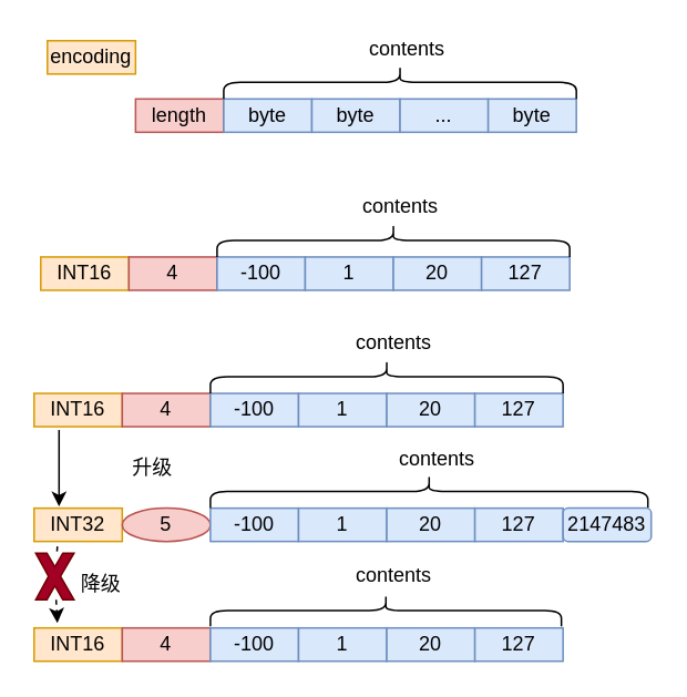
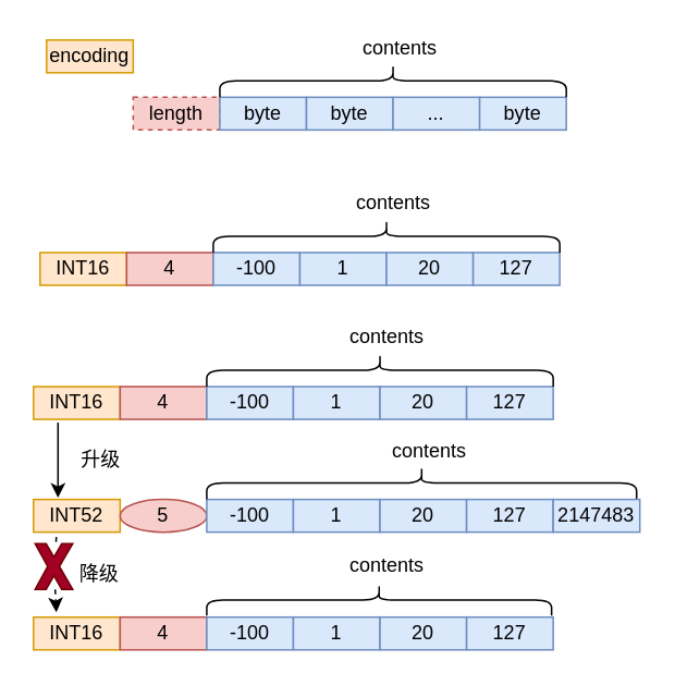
  <mxCell id="0" />
  <mxCell id="1" parent="0" />
  <mxCell id="2" value="encoding" style="rounded=0;whiteSpace=wrap;html=1;fillColor=#ffe6cc;strokeColor=#d79b00;" vertex="1" parent="1"><mxGeometry x="28" y="24" width="53" height="20" as="geometry" /></mxCell>
- <mxCell id="3" value="length" style="rounded=0;whiteSpace=wrap;html=1;fillColor=#f8cecc;strokeColor=#b85450;" vertex="1" parent="1"><mxGeometry x="81" y="59" width="53" height="20" as="geometry" /></mxCell>
+ <mxCell id="3" value="length" style="rounded=0;whiteSpace=wrap;html=1;fillColor=#f8cecc;strokeColor=#b85450;dashed=1;" vertex="1" parent="1"><mxGeometry x="81" y="59" width="53" height="20" as="geometry" /></mxCell>
  <mxCell id="4" value="byte" style="rounded=0;whiteSpace=wrap;html=1;fillColor=#dae8fc;strokeColor=#6c8ebf;" vertex="1" parent="1"><mxGeometry x="134" y="59" width="53" height="20" as="geometry" /></mxCell>
  <mxCell id="5" value="byte" style="rounded=0;whiteSpace=wrap;html=1;fillColor=#dae8fc;strokeColor=#6c8ebf;" vertex="1" parent="1"><mxGeometry x="187" y="59" width="53" height="20" as="geometry" /></mxCell>
  <mxCell id="6" value="..." style="rounded=0;whiteSpace=wrap;html=1;fillColor=#dae8fc;strokeColor=#6c8ebf;" vertex="1" parent="1"><mxGeometry x="240" y="59" width="53" height="20" as="geometry" /></mxCell>
  <mxCell id="7" value="byte" style="rounded=0;whiteSpace=wrap;html=1;fillColor=#dae8fc;strokeColor=#6c8ebf;" vertex="1" parent="1"><mxGeometry x="293" y="59" width="53" height="20" as="geometry" /></mxCell>
  <mxCell id="8" value="" style="shape=curlyBracket;whiteSpace=wrap;html=1;rounded=1;flipH=1;direction=south;" vertex="1" parent="1"><mxGeometry x="134" y="39" width="212" height="20" as="geometry" /></mxCell>
  <mxCell id="9" value="contents" style="text;html=1;resizable=0;autosize=1;align=center;verticalAlign=middle;points=[];fillColor=none;strokeColor=none;rounded=0;" vertex="1" parent="1"><mxGeometry x="216" y="20" width="55" height="18" as="geometry" /></mxCell>
  <mxCell id="10" value="INT16" style="rounded=0;whiteSpace=wrap;html=1;fillColor=#ffe6cc;strokeColor=#d79b00;" vertex="1" parent="1"><mxGeometry x="24" y="154" width="53" height="20" as="geometry" /></mxCell>
  <mxCell id="11" value="4" style="rounded=0;whiteSpace=wrap;html=1;fillColor=#f8cecc;strokeColor=#b85450;" vertex="1" parent="1"><mxGeometry x="77" y="154" width="53" height="20" as="geometry" /></mxCell>
  <mxCell id="12" value="-100" style="rounded=0;whiteSpace=wrap;html=1;fillColor=#dae8fc;strokeColor=#6c8ebf;" vertex="1" parent="1"><mxGeometry x="130" y="154" width="53" height="20" as="geometry" /></mxCell>
  <mxCell id="13" value="1" style="rounded=0;whiteSpace=wrap;html=1;fillColor=#dae8fc;strokeColor=#6c8ebf;" vertex="1" parent="1"><mxGeometry x="183" y="154" width="53" height="20" as="geometry" /></mxCell>
  <mxCell id="14" value="20" style="rounded=0;whiteSpace=wrap;html=1;fillColor=#dae8fc;strokeColor=#6c8ebf;" vertex="1" parent="1"><mxGeometry x="236" y="154" width="53" height="20" as="geometry" /></mxCell>
  <mxCell id="15" value="127" style="rounded=0;whiteSpace=wrap;html=1;fillColor=#dae8fc;strokeColor=#6c8ebf;" vertex="1" parent="1"><mxGeometry x="289" y="154" width="53" height="20" as="geometry" /></mxCell>
  <mxCell id="16" value="" style="shape=curlyBracket;whiteSpace=wrap;html=1;rounded=1;flipH=1;direction=south;" vertex="1" parent="1"><mxGeometry x="130" y="134" width="212" height="20" as="geometry" /></mxCell>
  <mxCell id="17" value="contents" style="text;html=1;resizable=0;autosize=1;align=center;verticalAlign=middle;points=[];fillColor=none;strokeColor=none;rounded=0;" vertex="1" parent="1"><mxGeometry x="212" y="115" width="55" height="18" as="geometry" /></mxCell>
  <mxCell id="18" value="INT16" style="rounded=0;whiteSpace=wrap;html=1;fillColor=#ffe6cc;strokeColor=#d79b00;" vertex="1" parent="1"><mxGeometry x="20" y="236" width="53" height="20" as="geometry" /></mxCell>
  <mxCell id="19" value="4" style="rounded=0;whiteSpace=wrap;html=1;fillColor=#f8cecc;strokeColor=#b85450;" vertex="1" parent="1"><mxGeometry x="73" y="236" width="53" height="20" as="geometry" /></mxCell>
  <mxCell id="20" value="-100" style="rounded=0;whiteSpace=wrap;html=1;fillColor=#dae8fc;strokeColor=#6c8ebf;" vertex="1" parent="1"><mxGeometry x="126" y="236" width="53" height="20" as="geometry" /></mxCell>
  <mxCell id="21" value="1" style="rounded=0;whiteSpace=wrap;html=1;fillColor=#dae8fc;strokeColor=#6c8ebf;" vertex="1" parent="1"><mxGeometry x="179" y="236" width="53" height="20" as="geometry" /></mxCell>
  <mxCell id="22" value="20" style="rounded=0;whiteSpace=wrap;html=1;fillColor=#dae8fc;strokeColor=#6c8ebf;" vertex="1" parent="1"><mxGeometry x="232" y="236" width="53" height="20" as="geometry" /></mxCell>
  <mxCell id="23" value="127" style="rounded=0;whiteSpace=wrap;html=1;fillColor=#dae8fc;strokeColor=#6c8ebf;" vertex="1" parent="1"><mxGeometry x="285" y="236" width="53" height="20" as="geometry" /></mxCell>
  <mxCell id="24" value="" style="shape=curlyBracket;whiteSpace=wrap;html=1;rounded=1;flipH=1;direction=south;" vertex="1" parent="1"><mxGeometry x="126" y="216" width="212" height="20" as="geometry" /></mxCell>
  <mxCell id="25" value="contents" style="text;html=1;resizable=0;autosize=1;align=center;verticalAlign=middle;points=[];fillColor=none;strokeColor=none;rounded=0;" vertex="1" parent="1"><mxGeometry x="208" y="197" width="55" height="18" as="geometry" /></mxCell>
- <mxCell id="26" value="INT32" style="rounded=0;whiteSpace=wrap;html=1;fillColor=#ffe6cc;strokeColor=#d79b00;" vertex="1" parent="1"><mxGeometry x="20" y="305" width="53" height="20" as="geometry" /></mxCell>
+ <mxCell id="26" value="INT52" style="rounded=0;whiteSpace=wrap;html=1;fillColor=#ffe6cc;strokeColor=#d79b00;" vertex="1" parent="1"><mxGeometry x="20" y="305" width="53" height="20" as="geometry" /></mxCell>
  <mxCell id="27" value="5" style="ellipse;whiteSpace=wrap;html=1;fillColor=#f8cecc;strokeColor=#b85450;" vertex="1" parent="1"><mxGeometry x="73" y="305" width="53" height="20" as="geometry" /></mxCell>
  <mxCell id="28" value="-100" style="rounded=0;whiteSpace=wrap;html=1;fillColor=#dae8fc;strokeColor=#6c8ebf;" vertex="1" parent="1"><mxGeometry x="126" y="305" width="53" height="20" as="geometry" /></mxCell>
  <mxCell id="29" value="1" style="rounded=0;whiteSpace=wrap;html=1;fillColor=#dae8fc;strokeColor=#6c8ebf;" vertex="1" parent="1"><mxGeometry x="179" y="305" width="53" height="20" as="geometry" /></mxCell>
  <mxCell id="30" value="20" style="rounded=0;whiteSpace=wrap;html=1;fillColor=#dae8fc;strokeColor=#6c8ebf;" vertex="1" parent="1"><mxGeometry x="232" y="305" width="53" height="20" as="geometry" /></mxCell>
  <mxCell id="31" value="127" style="rounded=0;whiteSpace=wrap;html=1;fillColor=#dae8fc;strokeColor=#6c8ebf;" vertex="1" parent="1"><mxGeometry x="285" y="305" width="53" height="20" as="geometry" /></mxCell>
  <mxCell id="32" value="" style="shape=curlyBracket;whiteSpace=wrap;html=1;rounded=1;flipH=1;direction=south;" vertex="1" parent="1"><mxGeometry x="126" y="285" width="263" height="20" as="geometry" /></mxCell>
  <mxCell id="33" value="contents" style="text;html=1;resizable=0;autosize=1;align=center;verticalAlign=middle;points=[];fillColor=none;strokeColor=none;rounded=0;" vertex="1" parent="1"><mxGeometry x="234" y="267" width="55" height="18" as="geometry" /></mxCell>
- <mxCell id="34" value="2147483" style="whiteSpace=wrap;html=1;fillColor=#dae8fc;strokeColor=#6c8ebf;rounded=1;" vertex="1" parent="1"><mxGeometry x="338" y="305" width="53" height="20" as="geometry" /></mxCell>
+ <mxCell id="34" value="2147483" style="rounded=0;whiteSpace=wrap;html=1;fillColor=#dae8fc;strokeColor=#6c8ebf;" vertex="1" parent="1"><mxGeometry x="338" y="305" width="53" height="20" as="geometry" /></mxCell>
  <mxCell id="35" value="" style="endArrow=classic;html=1;rounded=0;" edge="1" parent="1"><mxGeometry width="50" height="50" relative="1" as="geometry"><mxPoint x="35" y="258" as="sourcePoint" /><mxPoint x="35" y="304" as="targetPoint" /></mxGeometry></mxCell>
- <mxCell id="36" value="升级" style="text;html=1;resizable=0;autosize=1;align=center;verticalAlign=middle;points=[];fillColor=none;strokeColor=none;rounded=0;" vertex="1" parent="1"><mxGeometry x="74" y="272" width="34" height="18" as="geometry" /></mxCell>
+ <mxCell id="36" value="升级" style="text;html=1;resizable=0;autosize=1;align=center;verticalAlign=middle;points=[];fillColor=none;strokeColor=none;rounded=0;" vertex="1" parent="1"><mxGeometry x="44" y="272" width="34" height="18" as="geometry" /></mxCell>
  <mxCell id="37" value="INT16" style="rounded=0;whiteSpace=wrap;html=1;fillColor=#ffe6cc;strokeColor=#d79b00;" vertex="1" parent="1"><mxGeometry x="20" y="377" width="53" height="20" as="geometry" /></mxCell>
  <mxCell id="38" value="4" style="rounded=0;whiteSpace=wrap;html=1;fillColor=#f8cecc;strokeColor=#b85450;" vertex="1" parent="1"><mxGeometry x="73" y="377" width="53" height="20" as="geometry" /></mxCell>
  <mxCell id="39" value="-100" style="rounded=0;whiteSpace=wrap;html=1;fillColor=#dae8fc;strokeColor=#6c8ebf;" vertex="1" parent="1"><mxGeometry x="126" y="377" width="53" height="20" as="geometry" /></mxCell>
  <mxCell id="40" value="1" style="rounded=0;whiteSpace=wrap;html=1;fillColor=#dae8fc;strokeColor=#6c8ebf;" vertex="1" parent="1"><mxGeometry x="179" y="377" width="53" height="20" as="geometry" /></mxCell>
  <mxCell id="41" value="20" style="rounded=0;whiteSpace=wrap;html=1;fillColor=#dae8fc;strokeColor=#6c8ebf;" vertex="1" parent="1"><mxGeometry x="232" y="377" width="53" height="20" as="geometry" /></mxCell>
  <mxCell id="42" value="127" style="rounded=0;whiteSpace=wrap;html=1;fillColor=#dae8fc;strokeColor=#6c8ebf;" vertex="1" parent="1"><mxGeometry x="285" y="377" width="53" height="20" as="geometry" /></mxCell>
  <mxCell id="43" value="" style="shape=curlyBracket;whiteSpace=wrap;html=1;rounded=1;flipH=1;direction=south;" vertex="1" parent="1"><mxGeometry x="126" y="357" width="211" height="19" as="geometry" /></mxCell>
  <mxCell id="44" value="contents" style="text;html=1;resizable=0;autosize=1;align=center;verticalAlign=middle;points=[];fillColor=none;strokeColor=none;rounded=0;" vertex="1" parent="1"><mxGeometry x="208.5" y="337" width="55" height="18" as="geometry" /></mxCell>
  <mxCell id="45" value="降级" style="text;html=1;resizable=0;autosize=1;align=center;verticalAlign=middle;points=[];fillColor=none;strokeColor=none;rounded=0;" vertex="1" parent="1"><mxGeometry x="43" y="341.5" width="34" height="18" as="geometry" /></mxCell>
  <mxCell id="46" value="" style="endArrow=classic;html=1;rounded=0;dashed=1;startArrow=none;" edge="1" parent="1" source="47"><mxGeometry width="50" height="50" relative="1" as="geometry"><mxPoint x="34" y="328" as="sourcePoint" /><mxPoint x="34" y="374" as="targetPoint" /></mxGeometry></mxCell>
  <mxCell id="47" value="" style="verticalLabelPosition=bottom;verticalAlign=top;html=1;shape=mxgraph.basic.x;fillColor=#a20025;strokeColor=#6F0000;fontColor=#ffffff;" vertex="1" parent="1"><mxGeometry x="21" y="332" width="23" height="28" as="geometry" /></mxCell>
  <mxCell id="48" value="" style="endArrow=none;html=1;rounded=0;dashed=1;" edge="1" parent="1" target="47"><mxGeometry width="50" height="50" relative="1" as="geometry"><mxPoint x="34" y="328" as="sourcePoint" /><mxPoint x="34" y="374" as="targetPoint" /></mxGeometry></mxCell>
